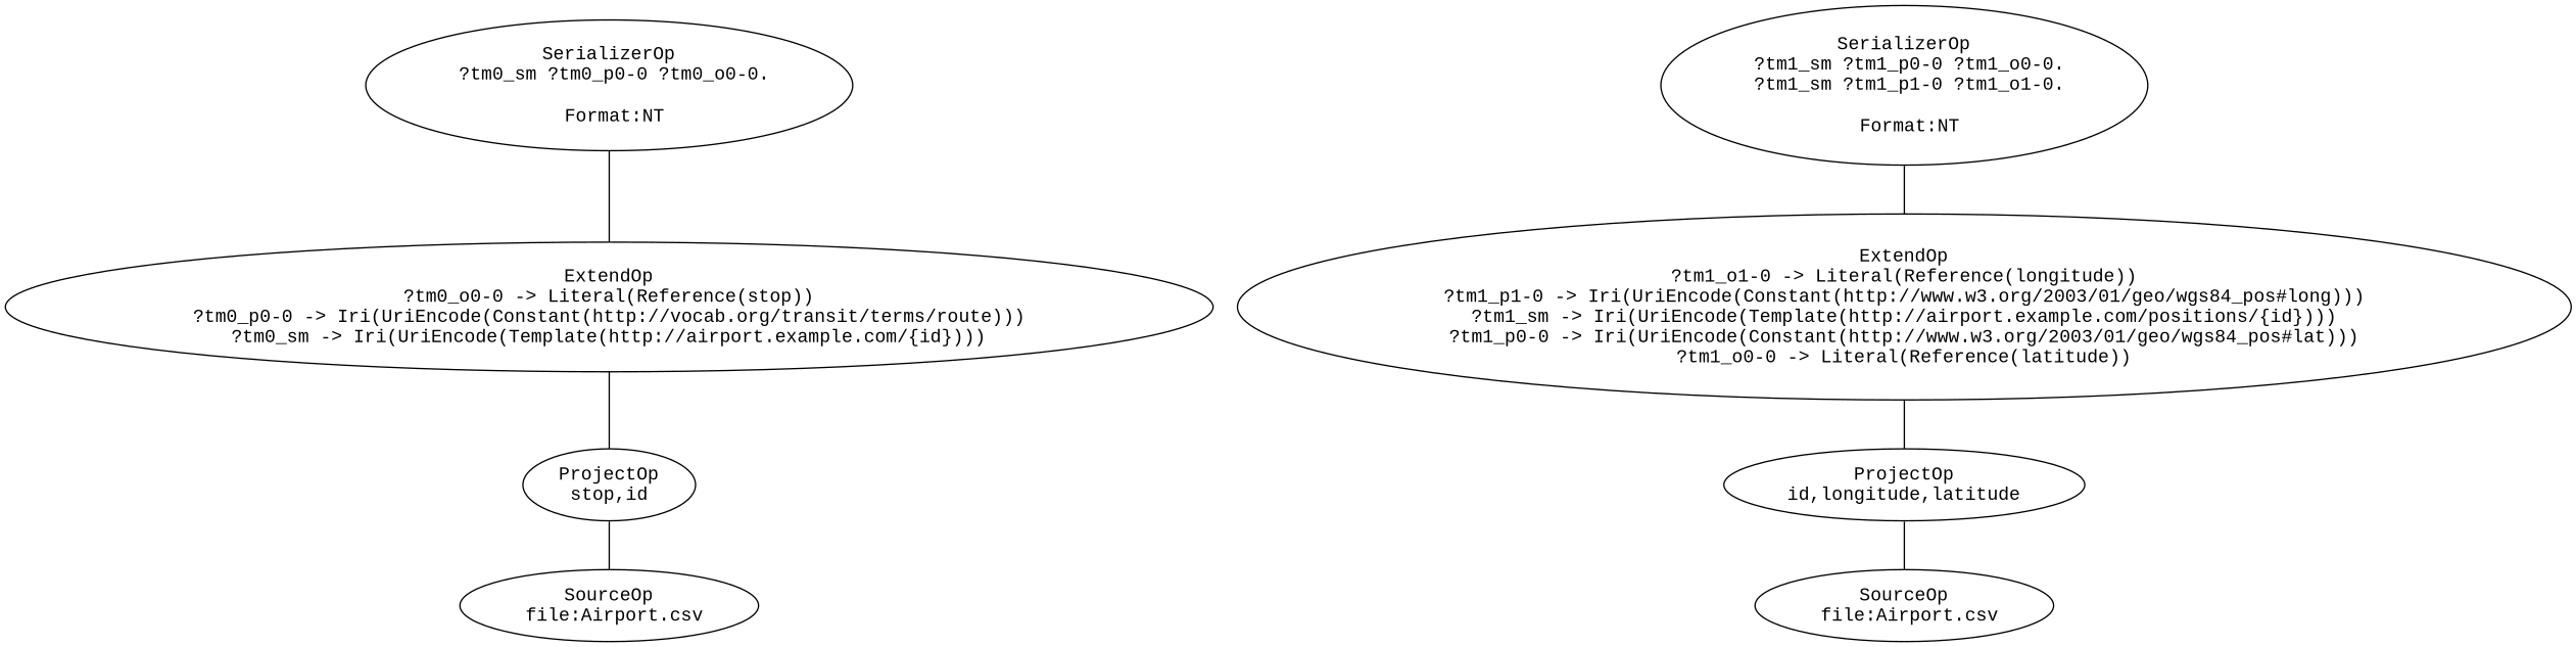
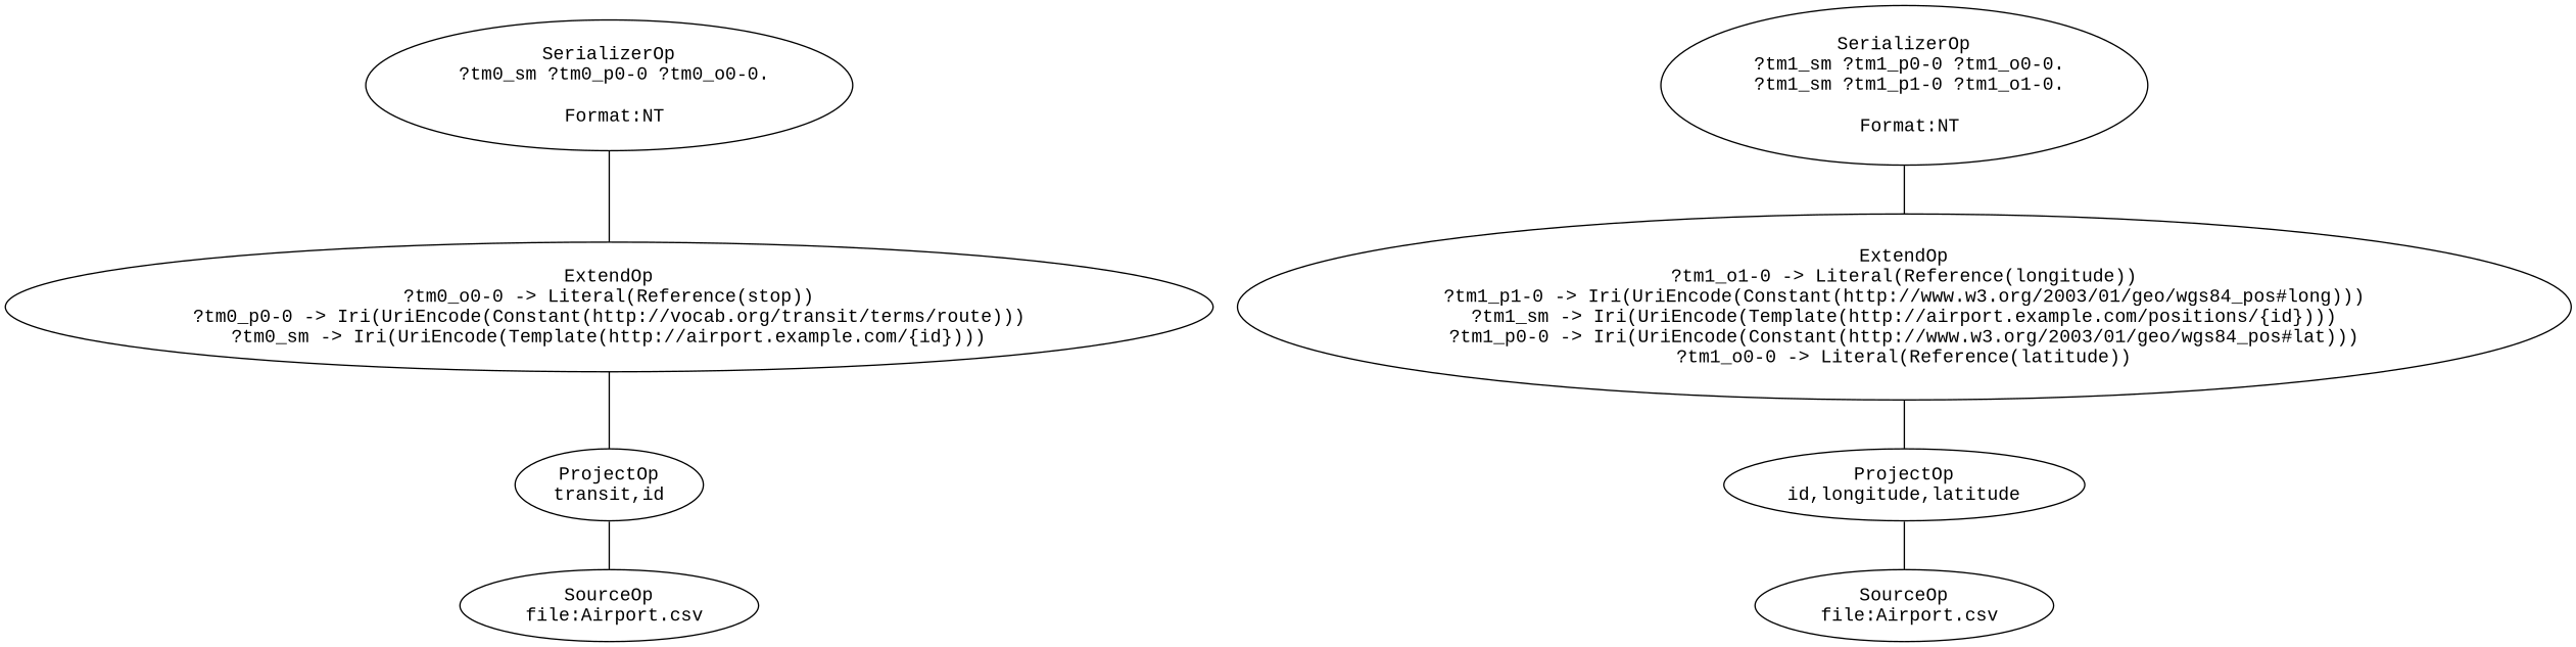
  graph {
    fontname="Liberation Mono"
    node [fontname="Liberation Mono"]
    edge [fontname="Liberation Mono"]
    n1 [label="SerializerOp\n ?tm0_sm ?tm0_p0-0 ?tm0_o0-0.\n\n Format:NT"]
    n2 [label="ExtendOp\n?tm0_o0-0 -> Literal(Reference(stop))\n?tm0_p0-0 -> Iri(UriEncode(Constant(http://vocab.org/transit/terms/route)))\n?tm0_sm -> Iri(UriEncode(Template(http://airport.example.com/{id})))"]
-   n3 [label="ProjectOp\nstop,id"]
+   n3 [label="ProjectOp\ntransit,id"]
    n4 [label="SourceOp\n file:Airport.csv"]
    n5 [label="SerializerOp\n ?tm1_sm ?tm1_p0-0 ?tm1_o0-0.\n ?tm1_sm ?tm1_p1-0 ?tm1_o1-0.\n\n Format:NT"]
    n6 [label="ExtendOp\n?tm1_o1-0 -> Literal(Reference(longitude))\n?tm1_p1-0 -> Iri(UriEncode(Constant(http://www.w3.org/2003/01/geo/wgs84_pos#long)))\n?tm1_sm -> Iri(UriEncode(Template(http://airport.example.com/positions/{id})))\n?tm1_p0-0 -> Iri(UriEncode(Constant(http://www.w3.org/2003/01/geo/wgs84_pos#lat)))\n?tm1_o0-0 -> Literal(Reference(latitude))"]
    n7 [label="ProjectOp\nid,longitude,latitude"]
    n8 [label="SourceOp\n file:Airport.csv"]
    n1 -- n2
    n2 -- n3
    n3 -- n4
    n5 -- n6
    n6 -- n7
    n7 -- n8
  }
